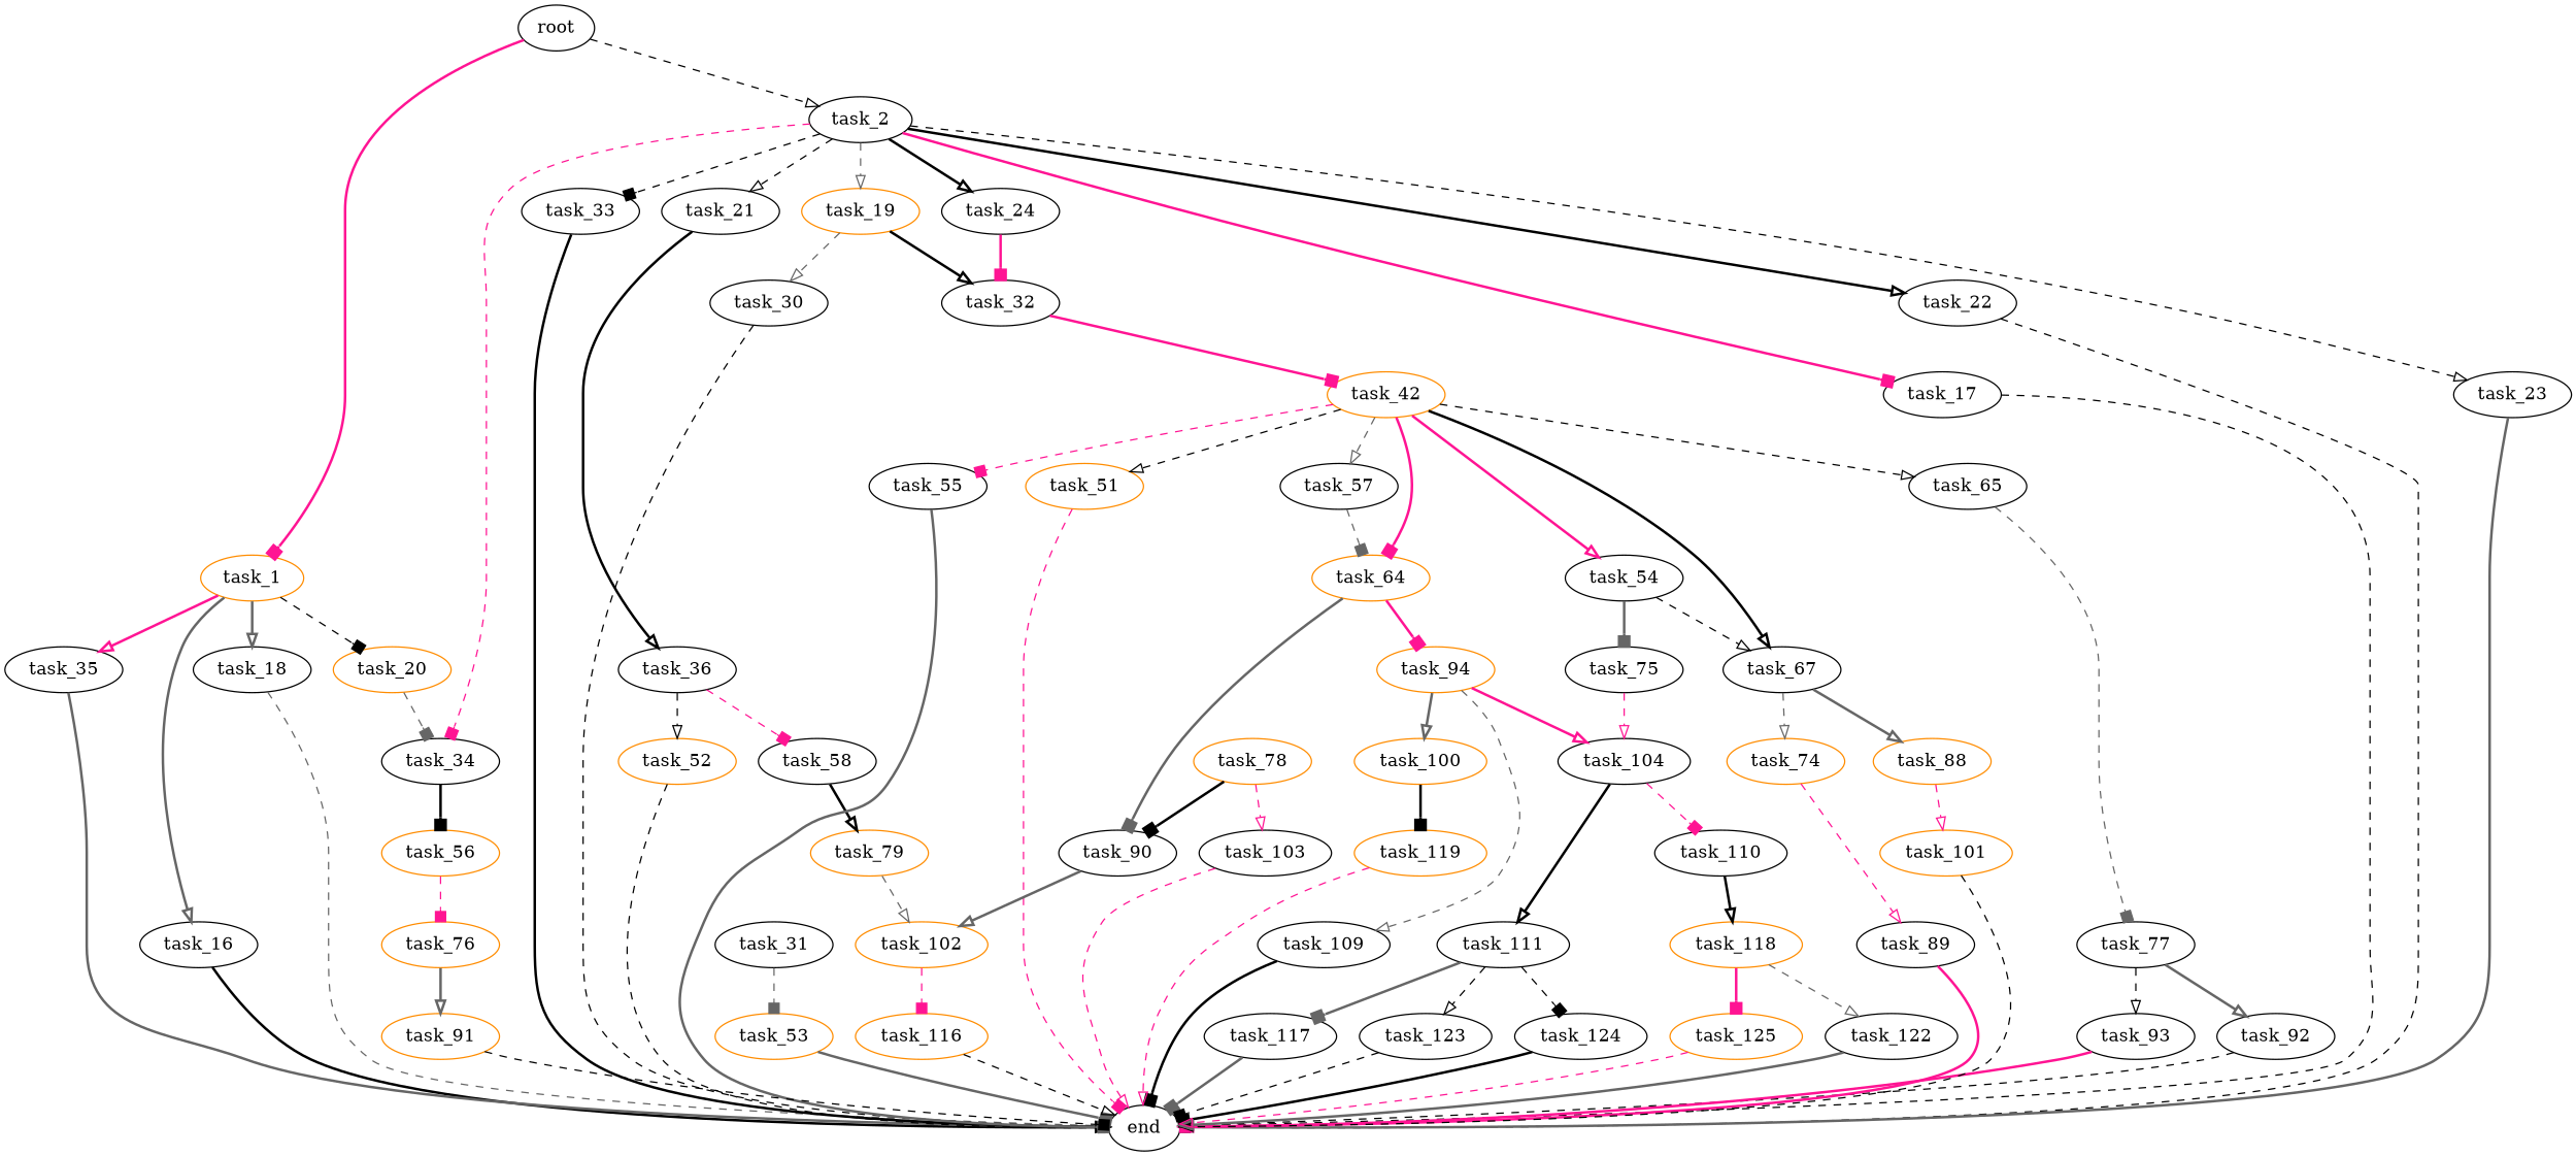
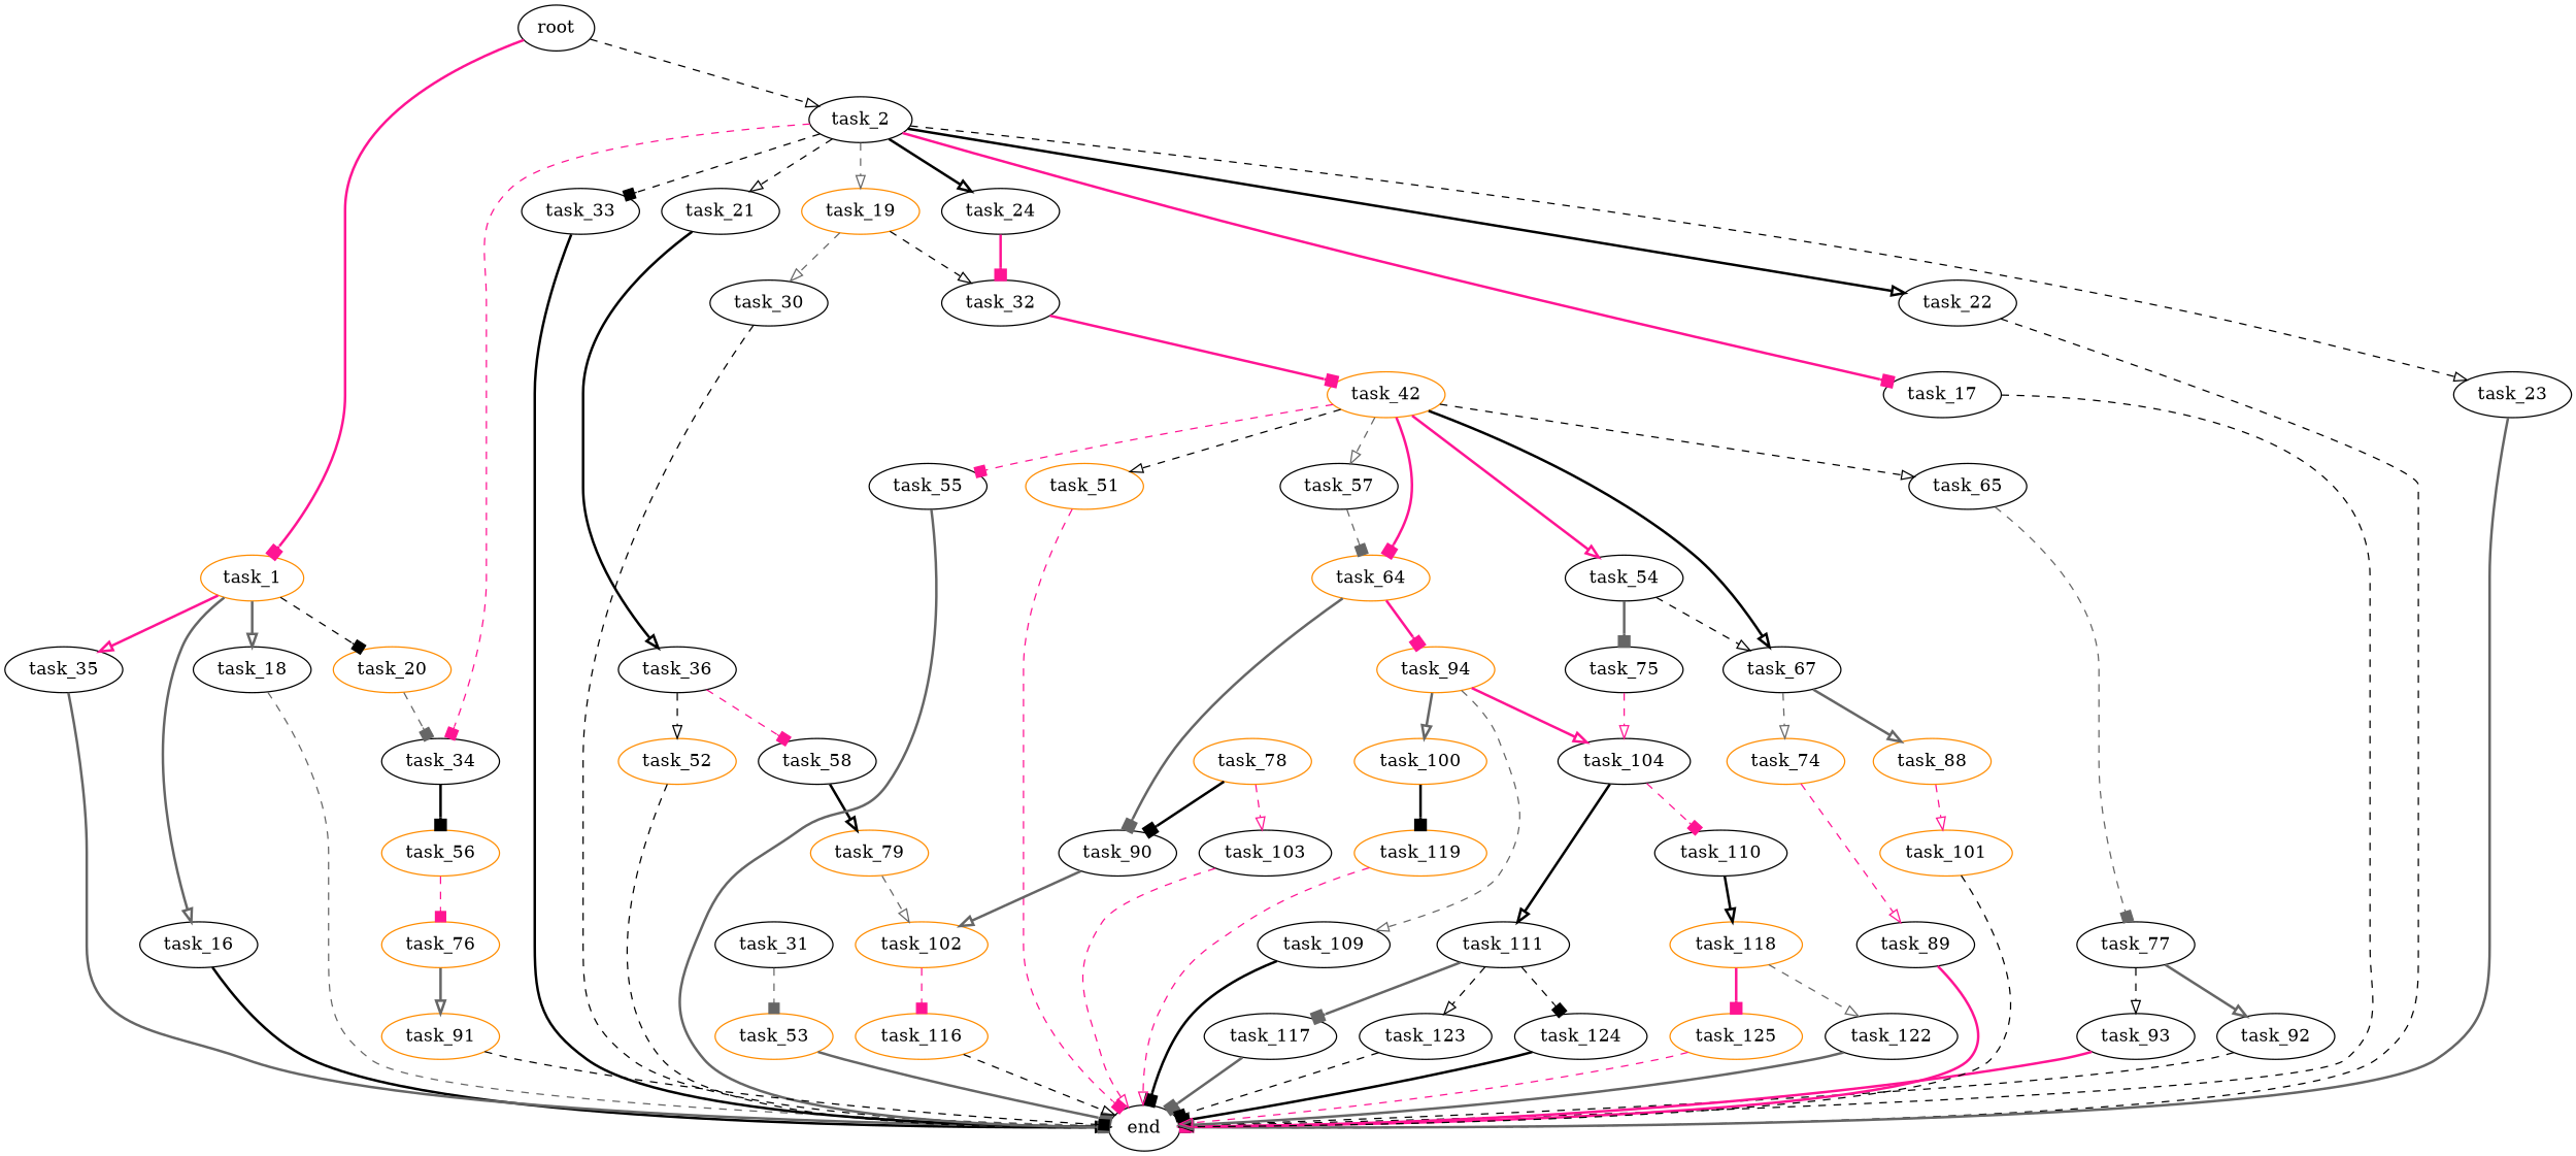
  digraph {
    node [color=black]
    edge [arrowhead=onormal color=black style=dashed]
    task_1 [color=darkorange]
    root
    task_2
    task_16
    task_18
    task_20 [color=darkorange]
    task_35
    task_17
    task_19 [color=darkorange]
    task_21
    task_22
    task_23
    task_24
    task_33
    task_34
    end
    task_30
    task_32
    task_36
    task_53 [color=darkorange]
    task_31
    task_56 [color=darkorange]
    task_42 [color=darkorange]
    task_52 [color=darkorange]
    task_58
    task_76 [color=darkorange]
    task_51 [color=darkorange]
    task_54
    task_55
    task_57
    task_64 [color=darkorange]
    task_65
    task_67
    task_79 [color=darkorange]
    task_75
    task_90
    task_94 [color=darkorange]
    task_77
    task_74 [color=darkorange]
    task_88 [color=darkorange]
    task_91 [color=darkorange]
    task_102 [color=darkorange]
    task_104
    task_100 [color=darkorange]
    task_109
    task_92
    task_93
    task_78 [color=darkorange]
    task_103
    task_89
    task_101 [color=darkorange]
    task_110
    task_111
    task_116 [color=darkorange]
    task_119 [color=darkorange]
    task_118 [color=darkorange]
    task_117
    task_123
    task_124
    task_122
    task_125 [color=darkorange]
    task_1 -> task_16 [color=gray40 style=bold]
    task_1 -> task_18 [color=gray40 style=bold]
    task_1 -> task_20 [arrowhead=box]
    task_1 -> task_35 [color=deeppink style=bold]
    root -> task_1 [arrowhead=box color=deeppink style=bold]
    root -> task_2
    task_2 -> task_17 [arrowhead=box color=deeppink style=bold]
    task_2 -> task_19 [color=gray40]
    task_2 -> task_21
    task_2 -> task_22 [style=bold]
    task_2 -> task_23
    task_2 -> task_24 [style=bold]
    task_2 -> task_33 [arrowhead=box]
    task_2 -> task_34 [arrowhead=box color=deeppink]
    task_16 -> end [style=bold]
    task_18 -> end [color=gray40]
    task_20 -> task_34 [arrowhead=box color=gray40]
    task_35 -> end [color=gray40 style=bold]
    task_17 -> end [arrowhead=box]
    task_19 -> task_30 [color=gray40]
-   task_19 -> task_32 [style=bold]
+   task_19 -> task_32
    task_21 -> task_36 [style=bold]
    task_22 -> end [arrowhead=box]
    task_23 -> end [color=gray40 style=bold]
    task_24 -> task_32 [arrowhead=box color=deeppink style=bold]
    task_33 -> end [style=bold]
    task_34 -> task_56 [arrowhead=box style=bold]
    task_30 -> end
    task_32 -> task_42 [arrowhead=box color=deeppink style=bold]
    task_36 -> task_52
    task_36 -> task_58 [arrowhead=box color=deeppink]
    task_53 -> end [arrowhead=box color=gray40 style=bold]
    task_31 -> task_53 [arrowhead=box color=gray40]
    task_56 -> task_76 [arrowhead=box color=deeppink]
    task_42 -> task_51
    task_42 -> task_54 [color=deeppink style=bold]
    task_42 -> task_55 [arrowhead=box color=deeppink]
    task_42 -> task_57 [color=gray40]
    task_42 -> task_64 [arrowhead=box color=deeppink style=bold]
    task_42 -> task_65
    task_42 -> task_67 [style=bold]
    task_52 -> end [arrowhead=box]
    task_58 -> task_79 [style=bold]
    task_76 -> task_91 [color=gray40 style=bold]
    task_51 -> end [arrowhead=box color=deeppink]
    task_54 -> task_67
    task_54 -> task_75 [arrowhead=box color=gray40 style=bold]
    task_55 -> end [arrowhead=box color=gray40 style=bold]
    task_57 -> task_64 [arrowhead=box color=gray40]
    task_64 -> task_90 [arrowhead=box color=gray40 style=bold]
    task_64 -> task_94 [arrowhead=box color=deeppink style=bold]
    task_65 -> task_77 [arrowhead=box color=gray40]
    task_67 -> task_74 [color=gray40]
    task_67 -> task_88 [color=gray40 style=bold]
    task_79 -> task_102 [color=gray40]
    task_75 -> task_104 [color=deeppink]
    task_90 -> task_102 [color=gray40 style=bold]
    task_94 -> task_104 [color=deeppink style=bold]
    task_94 -> task_100 [color=gray40 style=bold]
    task_94 -> task_109 [color=gray40]
    task_77 -> task_92 [color=gray40 style=bold]
    task_77 -> task_93
    task_74 -> task_89 [color=deeppink]
    task_88 -> task_101 [color=deeppink]
    task_91 -> end [arrowhead=box]
    task_102 -> task_116 [arrowhead=box color=deeppink]
    task_104 -> task_110 [arrowhead=box color=deeppink]
    task_104 -> task_111 [style=bold]
    task_100 -> task_119 [arrowhead=box style=bold]
    task_109 -> end [arrowhead=box style=bold]
    task_92 -> end
    task_93 -> end [color=deeppink style=bold]
    task_78 -> task_90 [arrowhead=box style=bold]
    task_78 -> task_103 [color=deeppink]
    task_103 -> end [color=deeppink]
    task_89 -> end [arrowhead=box color=deeppink style=bold]
    task_101 -> end
    task_110 -> task_118 [style=bold]
    task_111 -> task_117 [arrowhead=box color=gray40 style=bold]
    task_111 -> task_123
    task_111 -> task_124 [arrowhead=box]
    task_116 -> end
    task_119 -> end [color=deeppink]
    task_118 -> task_122 [color=gray40]
    task_118 -> task_125 [arrowhead=box color=deeppink style=bold]
    task_117 -> end [arrowhead=box color=gray40 style=bold]
    task_123 -> end [arrowhead=box]
    task_124 -> end [arrowhead=box style=bold]
    task_122 -> end [color=gray40 style=bold]
    task_125 -> end [color=deeppink]
  }
